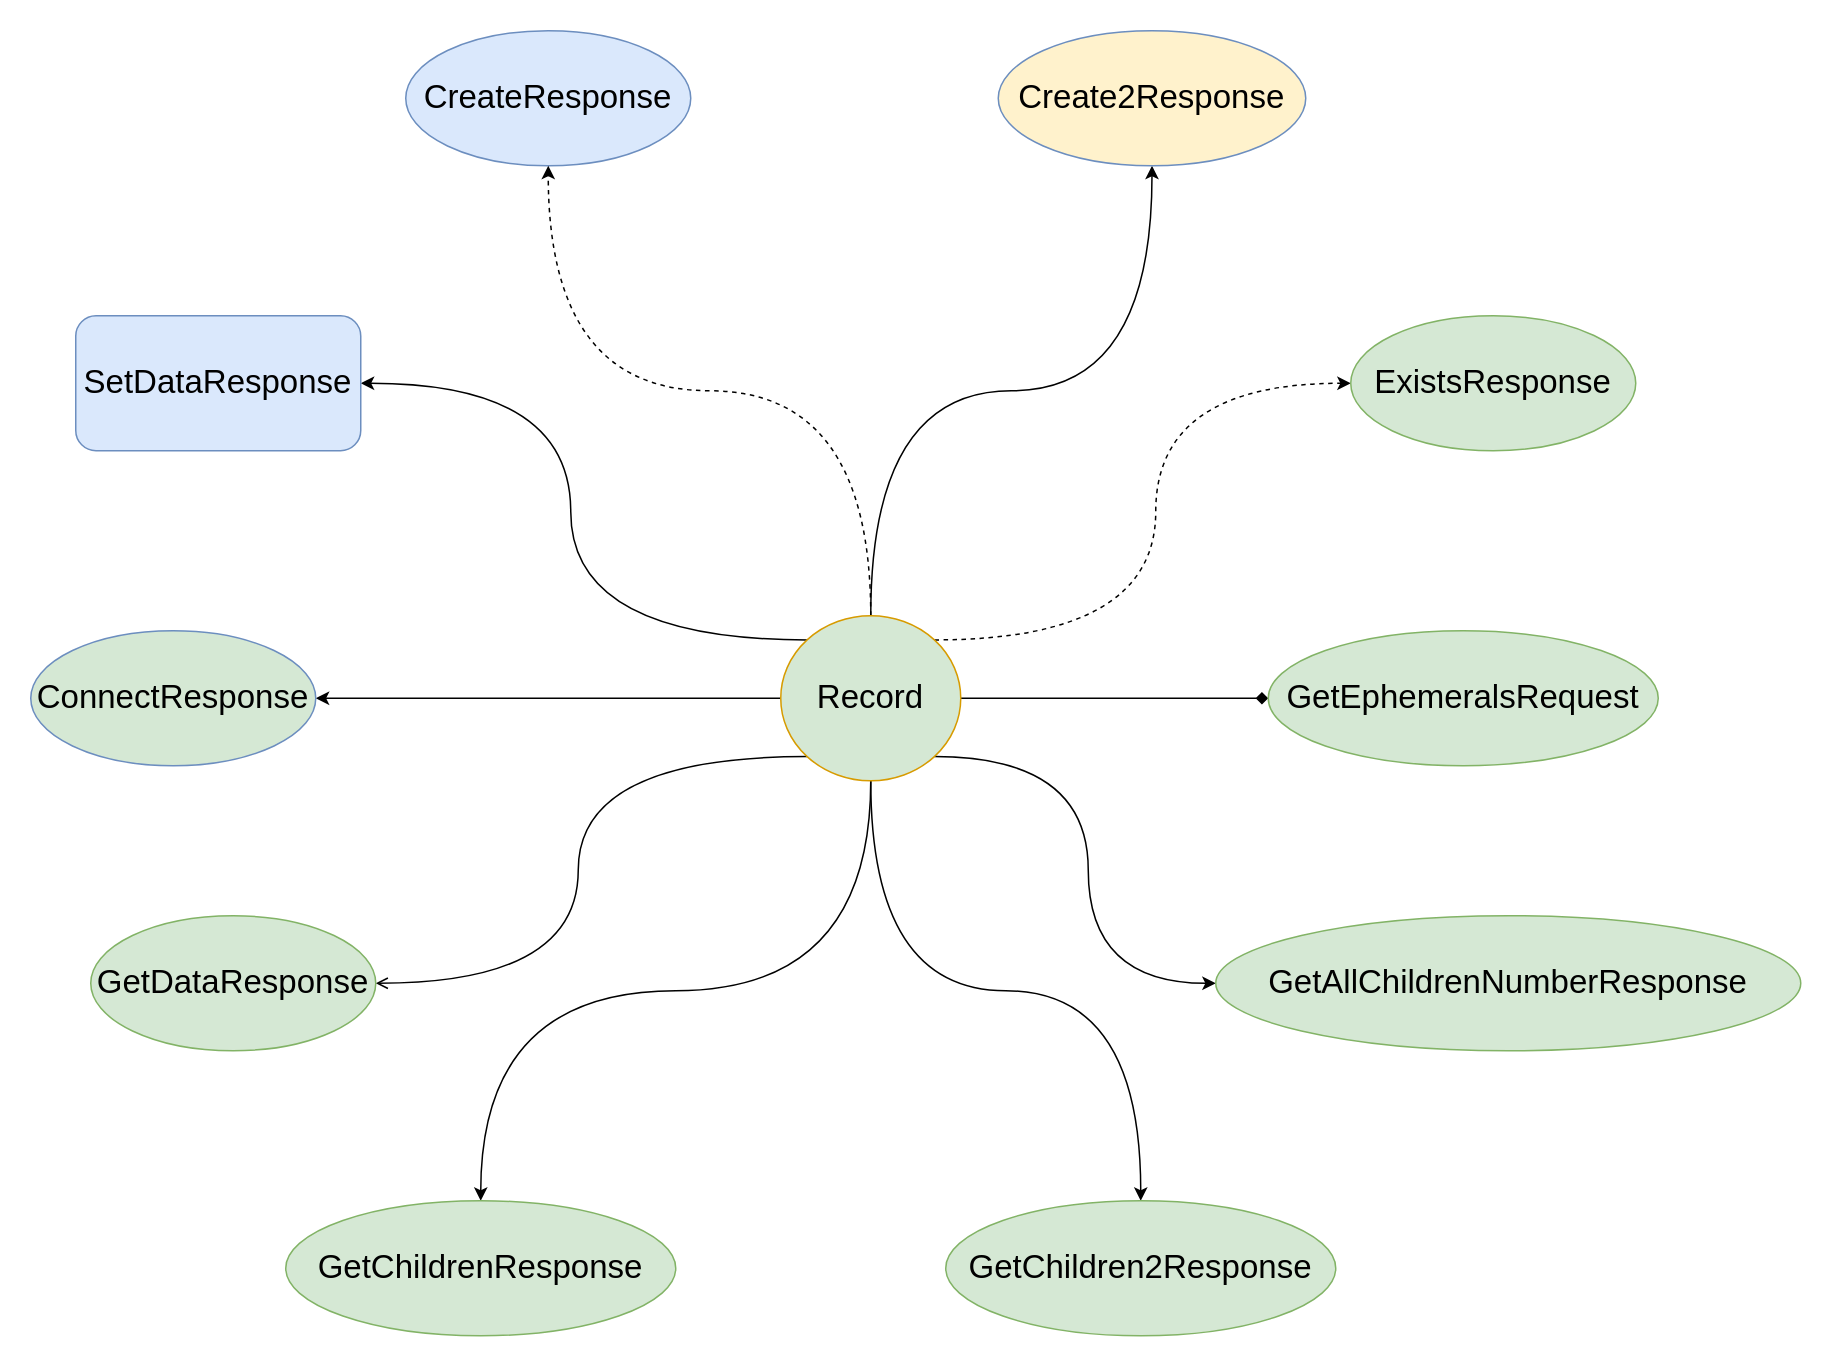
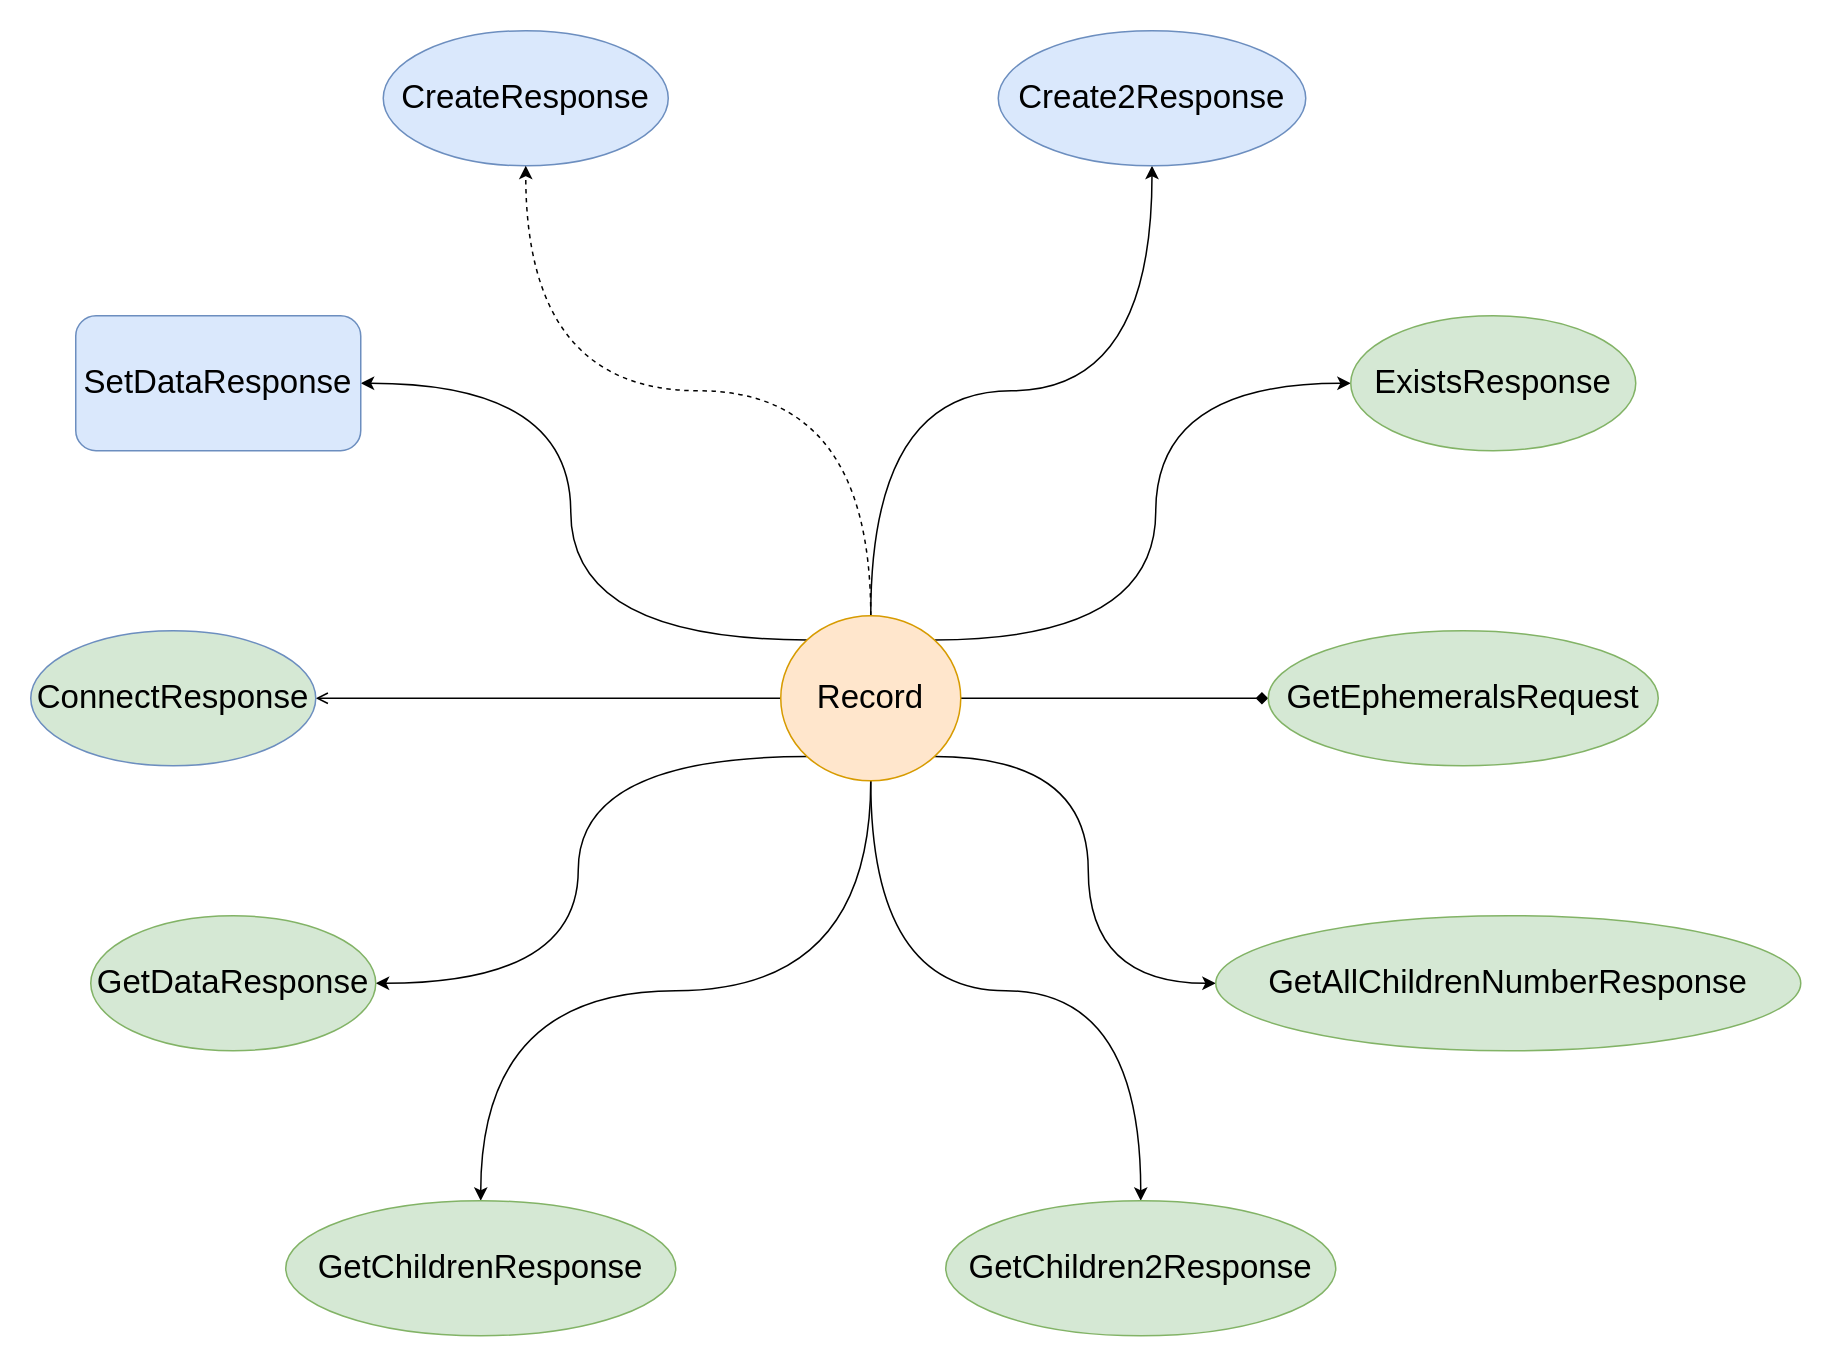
  <mxCell id="0" />
  <mxCell id="1" parent="0" />
- <mxCell id="2" value="&lt;span style=&quot;font-size: 22px&quot;&gt;CreateResponse&lt;/span&gt;" style="ellipse;whiteSpace=wrap;html=1;fillColor=#dae8fc;strokeColor=#6c8ebf;" vertex="1" parent="1"><mxGeometry x="270" y="20" width="190" height="90" as="geometry" /></mxCell>
- <mxCell id="3" style="edgeStyle=orthogonalEdgeStyle;curved=1;rounded=0;orthogonalLoop=1;jettySize=auto;html=1;entryX=1;entryY=0.5;entryDx=0;entryDy=0;" edge="1" parent="1" source="13" target="14"><mxGeometry relative="1" as="geometry" /></mxCell>
+ <mxCell id="2" value="&lt;span style=&quot;font-size: 22px&quot;&gt;CreateResponse&lt;/span&gt;" style="ellipse;whiteSpace=wrap;html=1;fillColor=#dae8fc;strokeColor=#6c8ebf;" vertex="1" parent="1"><mxGeometry x="255" y="20" width="190" height="90" as="geometry" /></mxCell>
+ <mxCell id="3" style="edgeStyle=orthogonalEdgeStyle;curved=1;rounded=0;orthogonalLoop=1;jettySize=auto;html=1;entryX=1;entryY=0.5;entryDx=0;entryDy=0;endArrow=open;" edge="1" parent="1" source="13" target="14"><mxGeometry relative="1" as="geometry" /></mxCell>
  <mxCell id="4" style="edgeStyle=orthogonalEdgeStyle;curved=1;rounded=0;orthogonalLoop=1;jettySize=auto;html=1;entryX=0.5;entryY=0;entryDx=0;entryDy=0;" edge="1" parent="1" source="13" target="18"><mxGeometry relative="1" as="geometry" /></mxCell>
  <mxCell id="5" style="edgeStyle=orthogonalEdgeStyle;curved=1;rounded=0;orthogonalLoop=1;jettySize=auto;html=1;exitX=1;exitY=1;exitDx=0;exitDy=0;entryX=0;entryY=0.5;entryDx=0;entryDy=0;" edge="1" parent="1" source="13" target="21"><mxGeometry relative="1" as="geometry" /></mxCell>
  <mxCell id="6" style="edgeStyle=orthogonalEdgeStyle;curved=1;rounded=0;orthogonalLoop=1;jettySize=auto;html=1;endArrow=diamond;" edge="1" parent="1" source="13" target="20"><mxGeometry relative="1" as="geometry" /></mxCell>
- <mxCell id="7" style="edgeStyle=orthogonalEdgeStyle;curved=1;rounded=0;orthogonalLoop=1;jettySize=auto;html=1;exitX=1;exitY=0;exitDx=0;exitDy=0;entryX=0;entryY=0.5;entryDx=0;entryDy=0;dashed=1;" edge="1" parent="1" source="13" target="16"><mxGeometry relative="1" as="geometry" /></mxCell>
+ <mxCell id="7" style="edgeStyle=orthogonalEdgeStyle;curved=1;rounded=0;orthogonalLoop=1;jettySize=auto;html=1;exitX=1;exitY=0;exitDx=0;exitDy=0;entryX=0;entryY=0.5;entryDx=0;entryDy=0;" edge="1" parent="1" source="13" target="16"><mxGeometry relative="1" as="geometry" /></mxCell>
  <mxCell id="8" style="edgeStyle=orthogonalEdgeStyle;curved=1;rounded=0;orthogonalLoop=1;jettySize=auto;html=1;entryX=0.5;entryY=1;entryDx=0;entryDy=0;exitX=0.5;exitY=0;exitDx=0;exitDy=0;" edge="1" parent="1" source="13" target="15"><mxGeometry relative="1" as="geometry" /></mxCell>
  <mxCell id="9" style="edgeStyle=orthogonalEdgeStyle;curved=1;rounded=0;orthogonalLoop=1;jettySize=auto;html=1;exitX=0.5;exitY=0;exitDx=0;exitDy=0;dashed=1;" edge="1" parent="1" source="13" target="2"><mxGeometry relative="1" as="geometry" /></mxCell>
  <mxCell id="10" style="edgeStyle=orthogonalEdgeStyle;curved=1;rounded=0;orthogonalLoop=1;jettySize=auto;html=1;exitX=0.5;exitY=1;exitDx=0;exitDy=0;entryX=0.5;entryY=0;entryDx=0;entryDy=0;" edge="1" parent="1" source="13" target="19"><mxGeometry relative="1" as="geometry" /></mxCell>
- <mxCell id="11" style="edgeStyle=orthogonalEdgeStyle;curved=1;rounded=0;orthogonalLoop=1;jettySize=auto;html=1;exitX=0;exitY=1;exitDx=0;exitDy=0;entryX=1;entryY=0.5;entryDx=0;entryDy=0;endArrow=open;" edge="1" parent="1" source="13" target="17"><mxGeometry relative="1" as="geometry" /></mxCell>
+ <mxCell id="11" style="edgeStyle=orthogonalEdgeStyle;curved=1;rounded=0;orthogonalLoop=1;jettySize=auto;html=1;exitX=0;exitY=1;exitDx=0;exitDy=0;entryX=1;entryY=0.5;entryDx=0;entryDy=0;" edge="1" parent="1" source="13" target="17"><mxGeometry relative="1" as="geometry" /></mxCell>
  <mxCell id="12" style="edgeStyle=orthogonalEdgeStyle;curved=1;rounded=0;orthogonalLoop=1;jettySize=auto;html=1;exitX=0;exitY=0;exitDx=0;exitDy=0;entryX=1;entryY=0.5;entryDx=0;entryDy=0;" edge="1" parent="1" source="13" target="22"><mxGeometry relative="1" as="geometry" /></mxCell>
- <mxCell id="13" value="&lt;span style=&quot;font-size: 22px&quot;&gt;Record&lt;/span&gt;" style="ellipse;whiteSpace=wrap;html=1;fillColor=#d5e8d4;strokeColor=#d79b00;" vertex="1" parent="1"><mxGeometry x="520" y="410" width="120" height="110" as="geometry" /></mxCell>
+ <mxCell id="13" value="&lt;span style=&quot;font-size: 22px&quot;&gt;Record&lt;/span&gt;" style="ellipse;whiteSpace=wrap;html=1;fillColor=#ffe6cc;strokeColor=#d79b00;" vertex="1" parent="1"><mxGeometry x="520" y="410" width="120" height="110" as="geometry" /></mxCell>
  <mxCell id="14" value="&lt;span style=&quot;font-size: 22px&quot;&gt;ConnectResponse&lt;/span&gt;" style="ellipse;whiteSpace=wrap;html=1;fillColor=#d5e8d4;strokeColor=#6c8ebf;" vertex="1" parent="1"><mxGeometry x="20" y="420" width="190" height="90" as="geometry" /></mxCell>
- <mxCell id="15" value="&lt;span style=&quot;font-size: 22px&quot;&gt;Create2Response&lt;/span&gt;" style="ellipse;whiteSpace=wrap;html=1;fillColor=#fff2cc;strokeColor=#6c8ebf;" vertex="1" parent="1"><mxGeometry x="665" y="20" width="205" height="90" as="geometry" /></mxCell>
+ <mxCell id="15" value="&lt;span style=&quot;font-size: 22px&quot;&gt;Create2Response&lt;/span&gt;" style="ellipse;whiteSpace=wrap;html=1;fillColor=#dae8fc;strokeColor=#6c8ebf;" vertex="1" parent="1"><mxGeometry x="665" y="20" width="205" height="90" as="geometry" /></mxCell>
  <mxCell id="16" value="&lt;span style=&quot;font-size: 22px&quot;&gt;ExistsResponse&lt;/span&gt;" style="ellipse;whiteSpace=wrap;html=1;fillColor=#d5e8d4;strokeColor=#82b366;" vertex="1" parent="1"><mxGeometry x="900" y="210" width="190" height="90" as="geometry" /></mxCell>
  <mxCell id="17" value="&lt;span style=&quot;font-size: 22px&quot;&gt;GetDataResponse&lt;/span&gt;" style="ellipse;whiteSpace=wrap;html=1;fillColor=#d5e8d4;strokeColor=#82b366;" vertex="1" parent="1"><mxGeometry x="60" y="610" width="190" height="90" as="geometry" /></mxCell>
  <mxCell id="18" value="&lt;span style=&quot;font-size: 22px&quot;&gt;GetChildren2Response&lt;/span&gt;" style="ellipse;whiteSpace=wrap;html=1;fillColor=#d5e8d4;strokeColor=#82b366;" vertex="1" parent="1"><mxGeometry x="630" y="800" width="260" height="90" as="geometry" /></mxCell>
  <mxCell id="19" value="&lt;span style=&quot;font-size: 22px&quot;&gt;GetChildrenResponse&lt;/span&gt;" style="ellipse;whiteSpace=wrap;html=1;fillColor=#d5e8d4;strokeColor=#82b366;" vertex="1" parent="1"><mxGeometry x="190" y="800" width="260" height="90" as="geometry" /></mxCell>
  <mxCell id="20" value="&lt;span style=&quot;font-size: 22px&quot;&gt;GetEphemeralsRequest&lt;/span&gt;" style="ellipse;whiteSpace=wrap;html=1;fillColor=#d5e8d4;strokeColor=#82b366;" vertex="1" parent="1"><mxGeometry x="845" y="420" width="260" height="90" as="geometry" /></mxCell>
  <mxCell id="21" value="&lt;span style=&quot;font-size: 22px&quot;&gt;GetAllChildrenNumberResponse&lt;/span&gt;" style="ellipse;whiteSpace=wrap;html=1;fillColor=#d5e8d4;strokeColor=#82b366;" vertex="1" parent="1"><mxGeometry x="810" y="610" width="390" height="90" as="geometry" /></mxCell>
  <mxCell id="22" value="&lt;span style=&quot;font-size: 22px&quot;&gt;SetDataResponse&lt;/span&gt;" style="whiteSpace=wrap;html=1;fillColor=#dae8fc;strokeColor=#6c8ebf;rounded=1;" vertex="1" parent="1"><mxGeometry x="50" y="210" width="190" height="90" as="geometry" /></mxCell>
